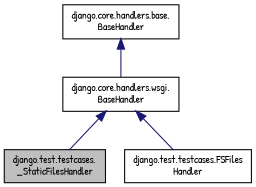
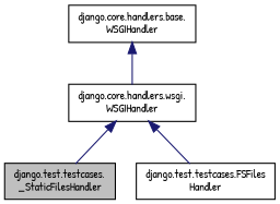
  digraph {
    fontname="Patrick Hand"
    node [color=black fillcolor=white fontname="Patrick Hand" fontsize=10 shape=record style=filled]
    edge [color=midnightblue dir=back fontname="Patrick Hand" fontsize=10 labelfontname=Helvetica labelfontsize=10 style=solid]
    n1 [fillcolor=grey75 fontcolor=black height=0.2 label="django.test.testcases.\l_StaticFilesHandler" width=0.4]
    n2 [height=0.2 label="django.test.testcases.FSFiles\lHandler" width=0.4]
-   n3 [height=0.2 label="django.core.handlers.wsgi.\lBaseHandler" width=0.4]
-   n4 [height=0.2 label="django.core.handlers.base.\lBaseHandler" width=0.4]
+   n3 [height=0.2 label="django.core.handlers.wsgi.\lWSGIHandler" width=0.4]
+   n4 [height=0.2 label="django.core.handlers.base.\lWSGIHandler" width=0.4]
    n3 -> n1
    n3 -> n2
    n4 -> n3
  }
